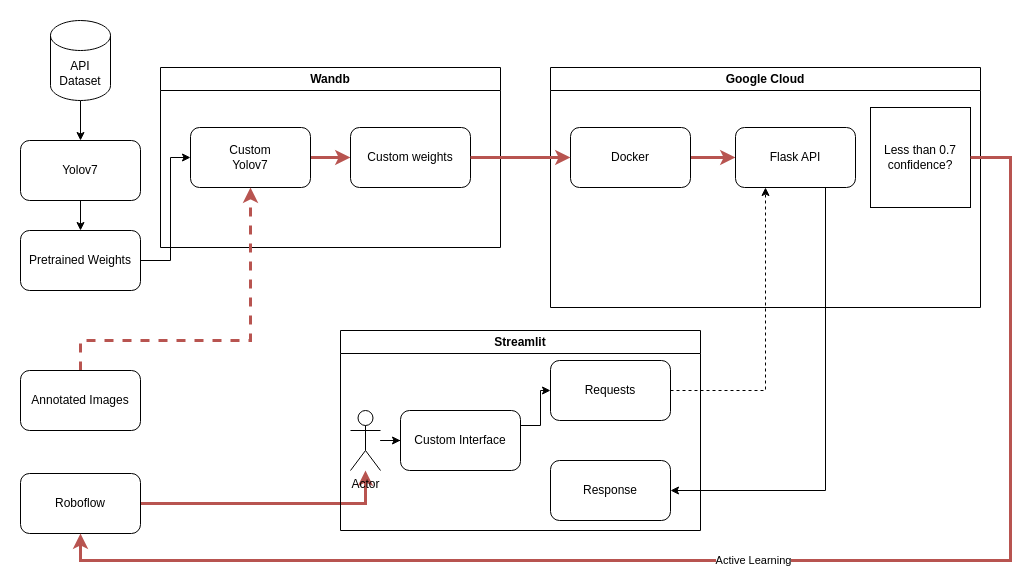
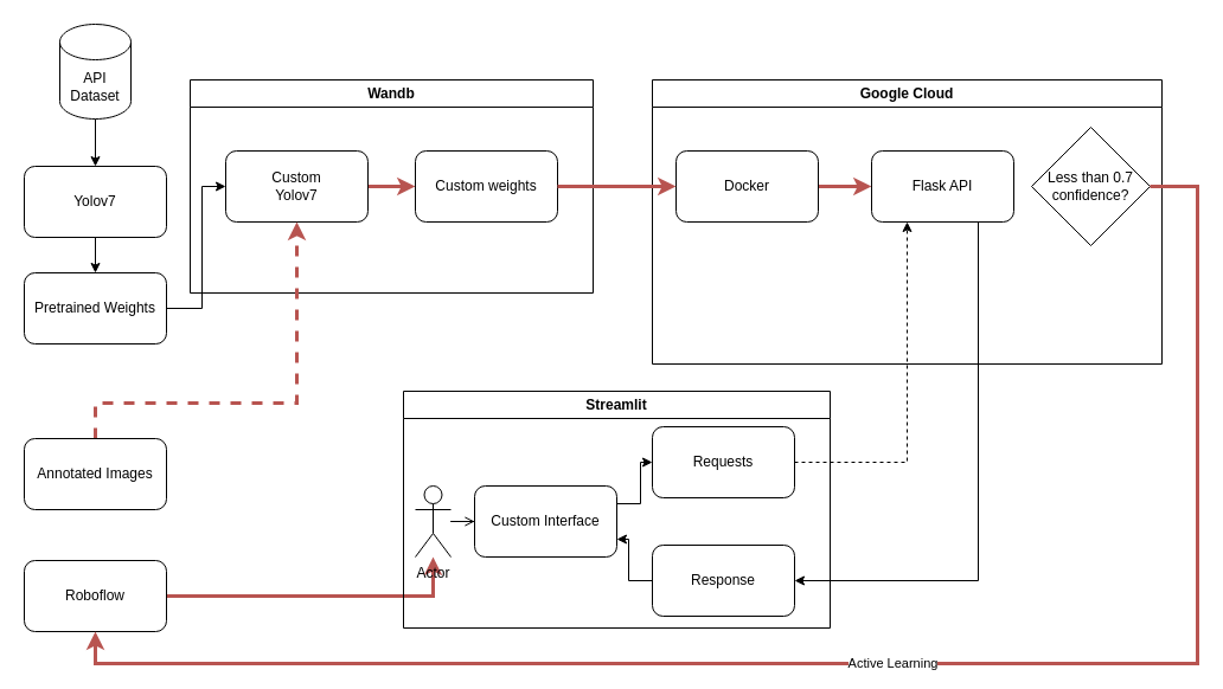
  <mxCell id="0" />
  <mxCell id="1" parent="0" />
  <mxCell id="2" style="edgeStyle=orthogonalEdgeStyle;rounded=0;orthogonalLoop=1;jettySize=auto;html=1;exitX=0.5;exitY=1;exitDx=0;exitDy=0;exitPerimeter=0;entryX=0.5;entryY=0;entryDx=0;entryDy=0;" parent="1" source="3" target="5" edge="1"><mxGeometry relative="1" as="geometry" /></mxCell>
  <mxCell id="3" value="API&lt;br&gt;Dataset" style="shape=cylinder3;whiteSpace=wrap;html=1;boundedLbl=1;backgroundOutline=1;size=15;" parent="1" vertex="1"><mxGeometry x="50" y="20" width="60" height="80" as="geometry" /></mxCell>
  <mxCell id="4" style="edgeStyle=orthogonalEdgeStyle;rounded=0;orthogonalLoop=1;jettySize=auto;html=1;exitX=0.5;exitY=1;exitDx=0;exitDy=0;" parent="1" source="5" target="7" edge="1"><mxGeometry relative="1" as="geometry" /></mxCell>
  <mxCell id="5" value="Yolov7" style="rounded=1;whiteSpace=wrap;html=1;" parent="1" vertex="1"><mxGeometry x="20" y="140" width="120" height="60" as="geometry" /></mxCell>
  <mxCell id="6" style="edgeStyle=orthogonalEdgeStyle;rounded=0;orthogonalLoop=1;jettySize=auto;html=1;entryX=0;entryY=0.5;entryDx=0;entryDy=0;" edge="1" parent="1" source="7" target="10"><mxGeometry relative="1" as="geometry"><Array as="points"><mxPoint x="170" y="260" /><mxPoint x="170" y="157" /></Array></mxGeometry></mxCell>
  <mxCell id="7" value="Pretrained Weights" style="rounded=1;whiteSpace=wrap;html=1;" parent="1" vertex="1"><mxGeometry x="20" y="230" width="120" height="60" as="geometry" /></mxCell>
  <mxCell id="8" value="Wandb" style="swimlane;whiteSpace=wrap;html=1;" parent="1" vertex="1"><mxGeometry x="160" y="67" width="340" height="180" as="geometry"><mxRectangle x="190" y="-810" width="140" height="30" as="alternateBounds" /></mxGeometry></mxCell>
  <mxCell id="9" style="edgeStyle=orthogonalEdgeStyle;rounded=0;orthogonalLoop=1;jettySize=auto;html=1;entryX=0;entryY=0.5;entryDx=0;entryDy=0;fillColor=#f8cecc;strokeColor=#b85450;strokeWidth=3;" parent="8" source="10" target="11" edge="1"><mxGeometry relative="1" as="geometry" /></mxCell>
  <mxCell id="10" value="Custom&lt;br&gt;Yolov7" style="rounded=1;whiteSpace=wrap;html=1;" parent="8" vertex="1"><mxGeometry x="30" y="60" width="120" height="60" as="geometry" /></mxCell>
  <mxCell id="11" value="Custom weights" style="rounded=1;whiteSpace=wrap;html=1;" parent="8" vertex="1"><mxGeometry x="190" y="60" width="120" height="60" as="geometry" /></mxCell>
  <mxCell id="12" style="edgeStyle=orthogonalEdgeStyle;rounded=0;orthogonalLoop=1;jettySize=auto;html=1;fillColor=#f8cecc;strokeColor=#b85450;strokeWidth=3;" parent="1" source="13" target="25" edge="1"><mxGeometry relative="1" as="geometry" /></mxCell>
  <mxCell id="13" value="Roboflow" style="rounded=1;whiteSpace=wrap;html=1;" parent="1" vertex="1"><mxGeometry x="20" y="473" width="120" height="60" as="geometry" /></mxCell>
  <mxCell id="14" style="edgeStyle=orthogonalEdgeStyle;rounded=0;orthogonalLoop=1;jettySize=auto;html=1;exitX=0.5;exitY=0;exitDx=0;exitDy=0;fillColor=#f8cecc;strokeColor=#B85450;strokeWidth=3;dashed=1;" edge="1" parent="1" source="15" target="10"><mxGeometry relative="1" as="geometry"><Array as="points"><mxPoint x="80" y="340" /><mxPoint x="250" y="340" /></Array></mxGeometry></mxCell>
  <mxCell id="15" value="Annotated Images" style="rounded=1;whiteSpace=wrap;html=1;" parent="1" vertex="1"><mxGeometry x="20" y="370" width="120" height="60" as="geometry" /></mxCell>
  <mxCell id="16" value="Google Cloud" style="swimlane;whiteSpace=wrap;html=1;" parent="1" vertex="1"><mxGeometry x="550" y="67" width="430" height="240" as="geometry"><mxRectangle x="190" y="-810" width="140" height="30" as="alternateBounds" /></mxGeometry></mxCell>
  <mxCell id="17" style="edgeStyle=orthogonalEdgeStyle;rounded=0;orthogonalLoop=1;jettySize=auto;html=1;fillColor=#f8cecc;strokeColor=#b85450;strokeWidth=3;" parent="16" source="18" target="19" edge="1"><mxGeometry relative="1" as="geometry" /></mxCell>
  <mxCell id="18" value="Docker" style="rounded=1;whiteSpace=wrap;html=1;" parent="16" vertex="1"><mxGeometry x="20" y="60" width="120" height="60" as="geometry" /></mxCell>
  <mxCell id="19" value="Flask API" style="rounded=1;whiteSpace=wrap;html=1;" parent="16" vertex="1"><mxGeometry x="185" y="60" width="120" height="60" as="geometry" /></mxCell>
- <mxCell id="20" value="Less than 0.7 confidence?" style="whiteSpace=wrap;html=1;rounded=0;" parent="16" vertex="1"><mxGeometry x="320" y="40" width="100" height="100" as="geometry" /></mxCell>
+ <mxCell id="20" value="Less than 0.7 confidence?" style="rhombus;whiteSpace=wrap;html=1;" parent="16" vertex="1"><mxGeometry x="320" y="40" width="100" height="100" as="geometry" /></mxCell>
  <mxCell id="21" value="Streamlit" style="swimlane;whiteSpace=wrap;html=1;" parent="1" vertex="1"><mxGeometry x="340" y="330" width="360" height="200" as="geometry" /></mxCell>
  <mxCell id="22" style="edgeStyle=orthogonalEdgeStyle;rounded=0;orthogonalLoop=1;jettySize=auto;html=1;exitX=1;exitY=0.25;exitDx=0;exitDy=0;" parent="21" source="23" target="26" edge="1"><mxGeometry relative="1" as="geometry" /></mxCell>
  <mxCell id="23" value="Custom Interface" style="rounded=1;whiteSpace=wrap;html=1;" parent="21" vertex="1"><mxGeometry x="60" y="80" width="120" height="60" as="geometry" /></mxCell>
- <mxCell id="24" style="edgeStyle=orthogonalEdgeStyle;rounded=0;orthogonalLoop=1;jettySize=auto;html=1;" parent="21" source="25" target="23" edge="1"><mxGeometry relative="1" as="geometry" /></mxCell>
+ <mxCell id="24" style="edgeStyle=orthogonalEdgeStyle;rounded=0;orthogonalLoop=1;jettySize=auto;html=1;endArrow=open;" parent="21" source="25" target="23" edge="1"><mxGeometry relative="1" as="geometry" /></mxCell>
  <mxCell id="25" value="Actor" style="shape=umlActor;verticalLabelPosition=bottom;verticalAlign=top;html=1;outlineConnect=0;" parent="21" vertex="1"><mxGeometry x="10" y="80" width="30" height="60" as="geometry" /></mxCell>
  <mxCell id="26" value="Requests" style="rounded=1;whiteSpace=wrap;html=1;" parent="21" vertex="1"><mxGeometry x="210" y="30" width="120" height="60" as="geometry" /></mxCell>
+ <mxCell id="27" style="edgeStyle=orthogonalEdgeStyle;rounded=0;orthogonalLoop=1;jettySize=auto;html=1;exitX=0;exitY=0.5;exitDx=0;exitDy=0;entryX=1;entryY=0.75;entryDx=0;entryDy=0;" parent="21" source="28" target="23" edge="1"><mxGeometry relative="1" as="geometry" /></mxCell>
  <mxCell id="28" value="Response" style="rounded=1;whiteSpace=wrap;html=1;" parent="21" vertex="1"><mxGeometry x="210" y="130" width="120" height="60" as="geometry" /></mxCell>
  <mxCell id="29" style="edgeStyle=orthogonalEdgeStyle;rounded=0;orthogonalLoop=1;jettySize=auto;html=1;entryX=0.25;entryY=1;entryDx=0;entryDy=0;fillColor=#f8cecc;strokeColor=#000000;dashed=1;" parent="1" source="26" target="19" edge="1"><mxGeometry relative="1" as="geometry" /></mxCell>
  <mxCell id="30" style="edgeStyle=orthogonalEdgeStyle;rounded=0;orthogonalLoop=1;jettySize=auto;html=1;exitX=0.75;exitY=1;exitDx=0;exitDy=0;entryX=1;entryY=0.5;entryDx=0;entryDy=0;fillColor=#f8cecc;strokeColor=#000000;" parent="1" source="19" target="28" edge="1"><mxGeometry relative="1" as="geometry" /></mxCell>
  <mxCell id="31" value="Active Learning" style="edgeStyle=orthogonalEdgeStyle;rounded=0;orthogonalLoop=1;jettySize=auto;html=1;entryX=0.5;entryY=1;entryDx=0;entryDy=0;fillColor=#f8cecc;strokeColor=#b85450;strokeWidth=3;" parent="1" source="20" target="13" edge="1"><mxGeometry relative="1" as="geometry"><Array as="points"><mxPoint x="1010" y="157" /><mxPoint x="1010" y="560" /><mxPoint x="80" y="560" /></Array></mxGeometry></mxCell>
  <mxCell id="32" style="edgeStyle=orthogonalEdgeStyle;rounded=0;orthogonalLoop=1;jettySize=auto;html=1;fillColor=#f8cecc;strokeColor=#b85450;strokeWidth=3;" parent="1" source="11" target="18" edge="1"><mxGeometry relative="1" as="geometry" /></mxCell>
